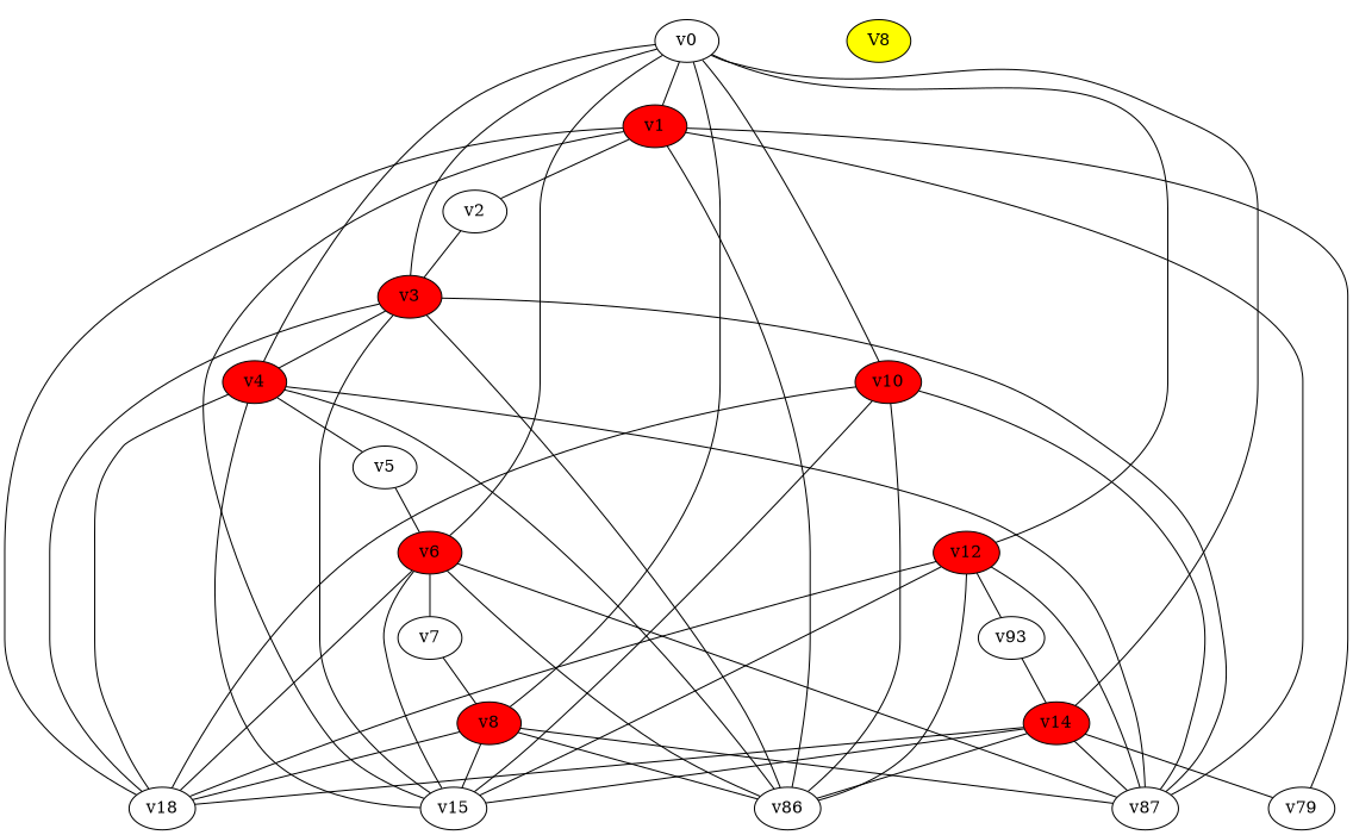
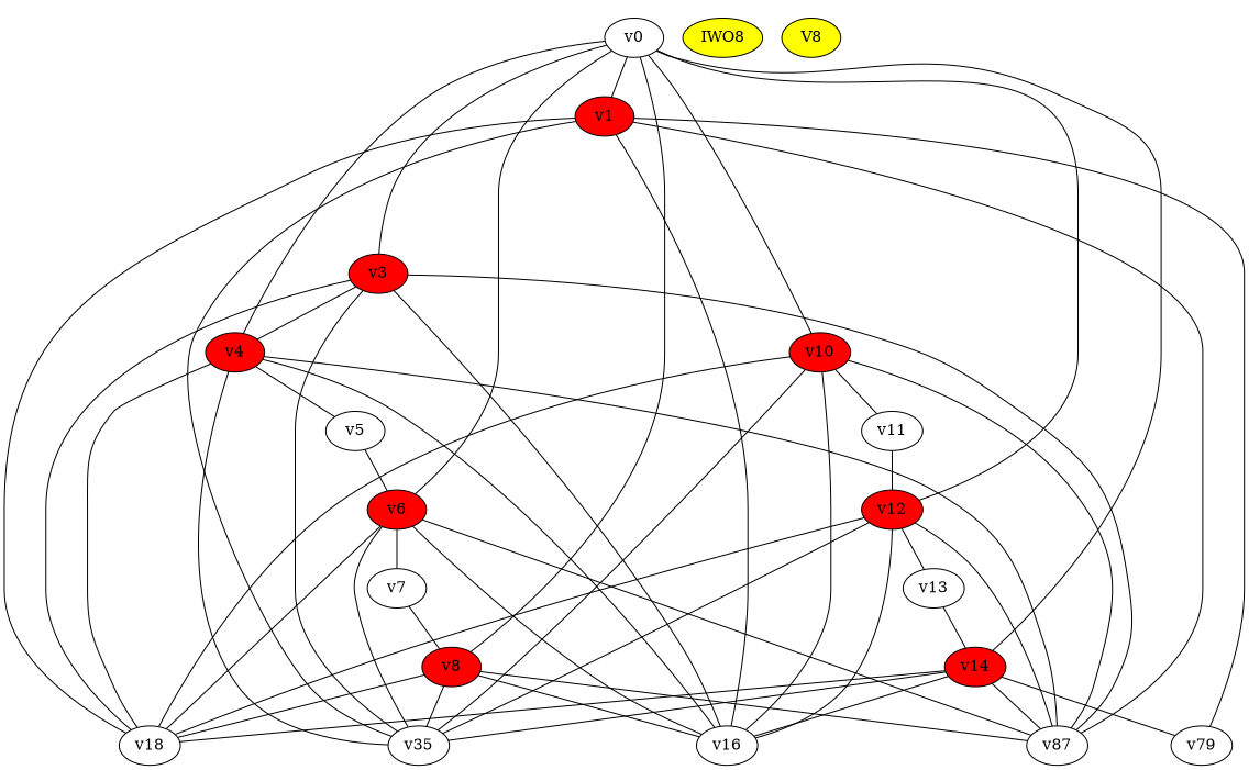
  graph {
    v1 [fillcolor=red style=filled]
-   v2
-   v15
-   v16 [label=v86]
+   v15 [label=v35]
+   v16
    n5 [label=v87]
    v18
    n7 [label=v79]
    v0
    v3 [fillcolor=red style=filled]
    v4 [fillcolor=red style=filled]
    v6 [fillcolor=red style=filled]
    v8 [fillcolor=red style=filled]
    v10 [fillcolor=red style=filled]
    v12 [fillcolor=red style=filled]
    v14 [fillcolor=red style=filled]
    v5
    v7
-   v13 [label=v93]
+   v11
+   v13
+   IWO8 [fillcolor=yellow style=filled]
    V8 [fillcolor=yellow style=filled]
-   v1 -- v2
    v1 -- v15
    v1 -- v16
    v1 -- n5
    v1 -- v18
    v1 -- n7
-   v2 -- v3
    v0 -- v1
    v0 -- v3
    v0 -- v4
    v0 -- v6
    v0 -- v8
    v0 -- v10
    v0 -- v12
    v0 -- v14
    v3 -- v15
    v3 -- v16
    v3 -- n5
    v3 -- v18
    v3 -- v4
    v4 -- v15
    v4 -- v16
    v4 -- n5
    v4 -- v18
    v4 -- v5
    v6 -- v15
    v6 -- v16
    v6 -- n5
    v6 -- v18
    v6 -- v7
    v8 -- v15
    v8 -- v16
    v8 -- n5
    v8 -- v18
    v10 -- v15
    v10 -- v16
    v10 -- n5
    v10 -- v18
+   v10 -- v11
    v12 -- v15
    v12 -- v16
    v12 -- n5
    v12 -- v18
    v12 -- v13
    v14 -- v15
    v14 -- v16
    v14 -- n5
    v14 -- v18
    v14 -- n7
    v5 -- v6
    v7 -- v8
+   v11 -- v12
    v13 -- v14
  }
